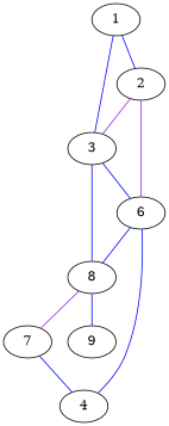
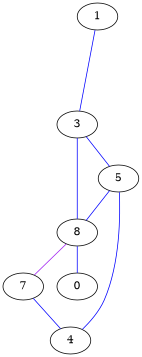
  graph {
    edge [color=blue]
    1
-   2
    3
-   6
+   6 [label=5]
    8
    4
    7
-   9
-   1 -- 2
+   9 [label=0]
    1 -- 3
-   2 -- 3 [color=purple]
-   2 -- 6 [color=purple]
    3 -- 6
    3 -- 8
    6 -- 8
    6 -- 4
    8 -- 7 [color=purple]
    8 -- 9
    7 -- 4
  }
